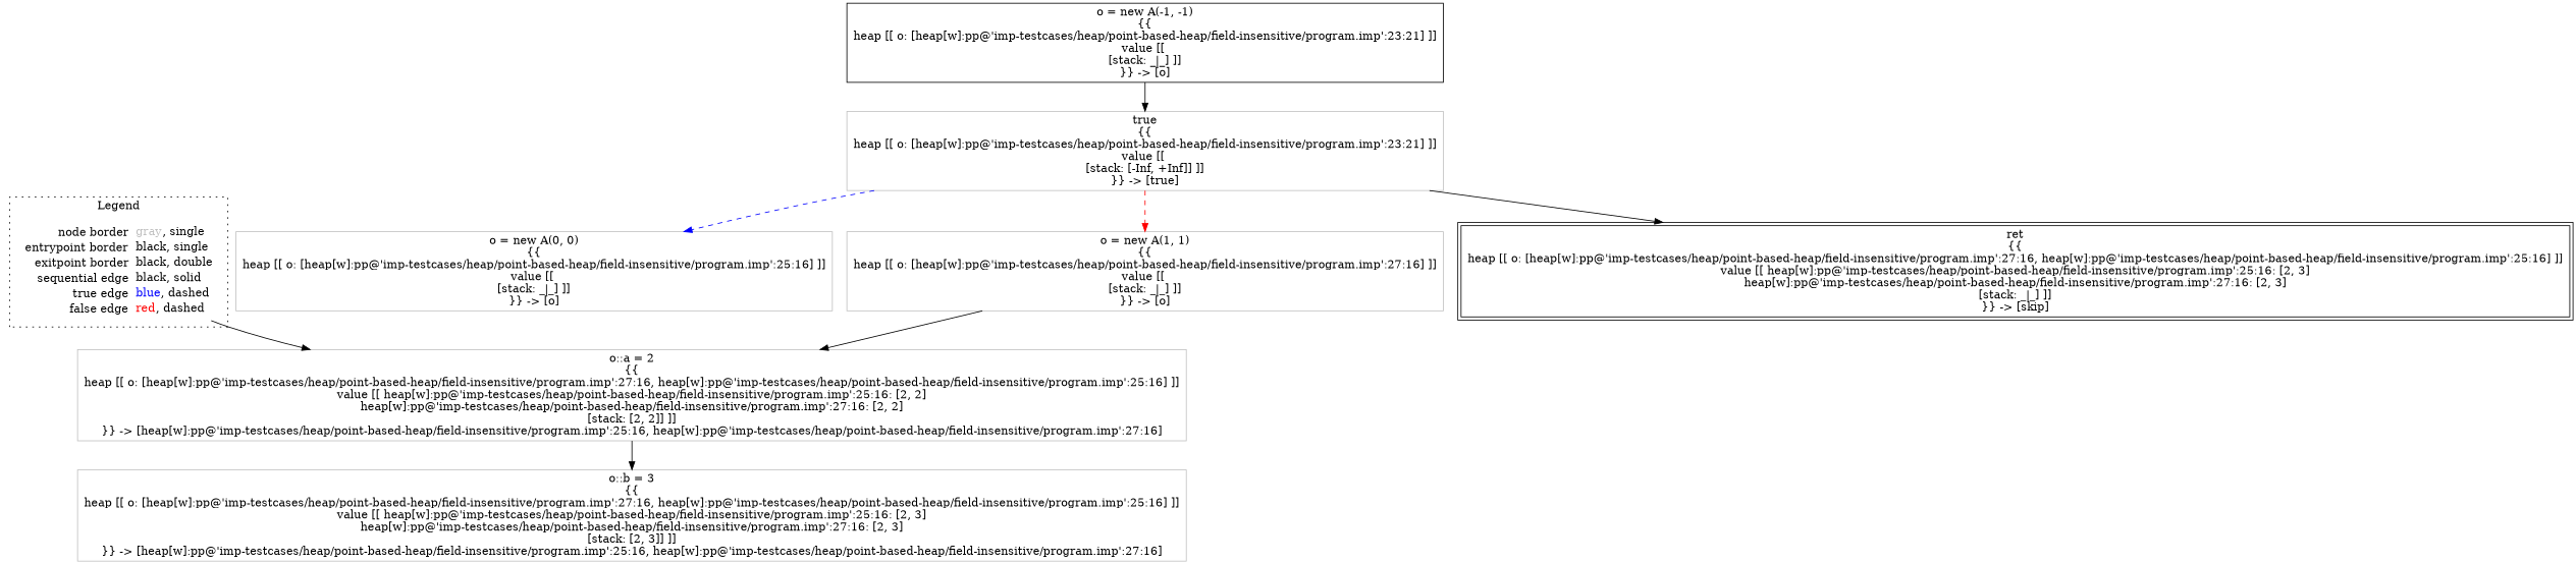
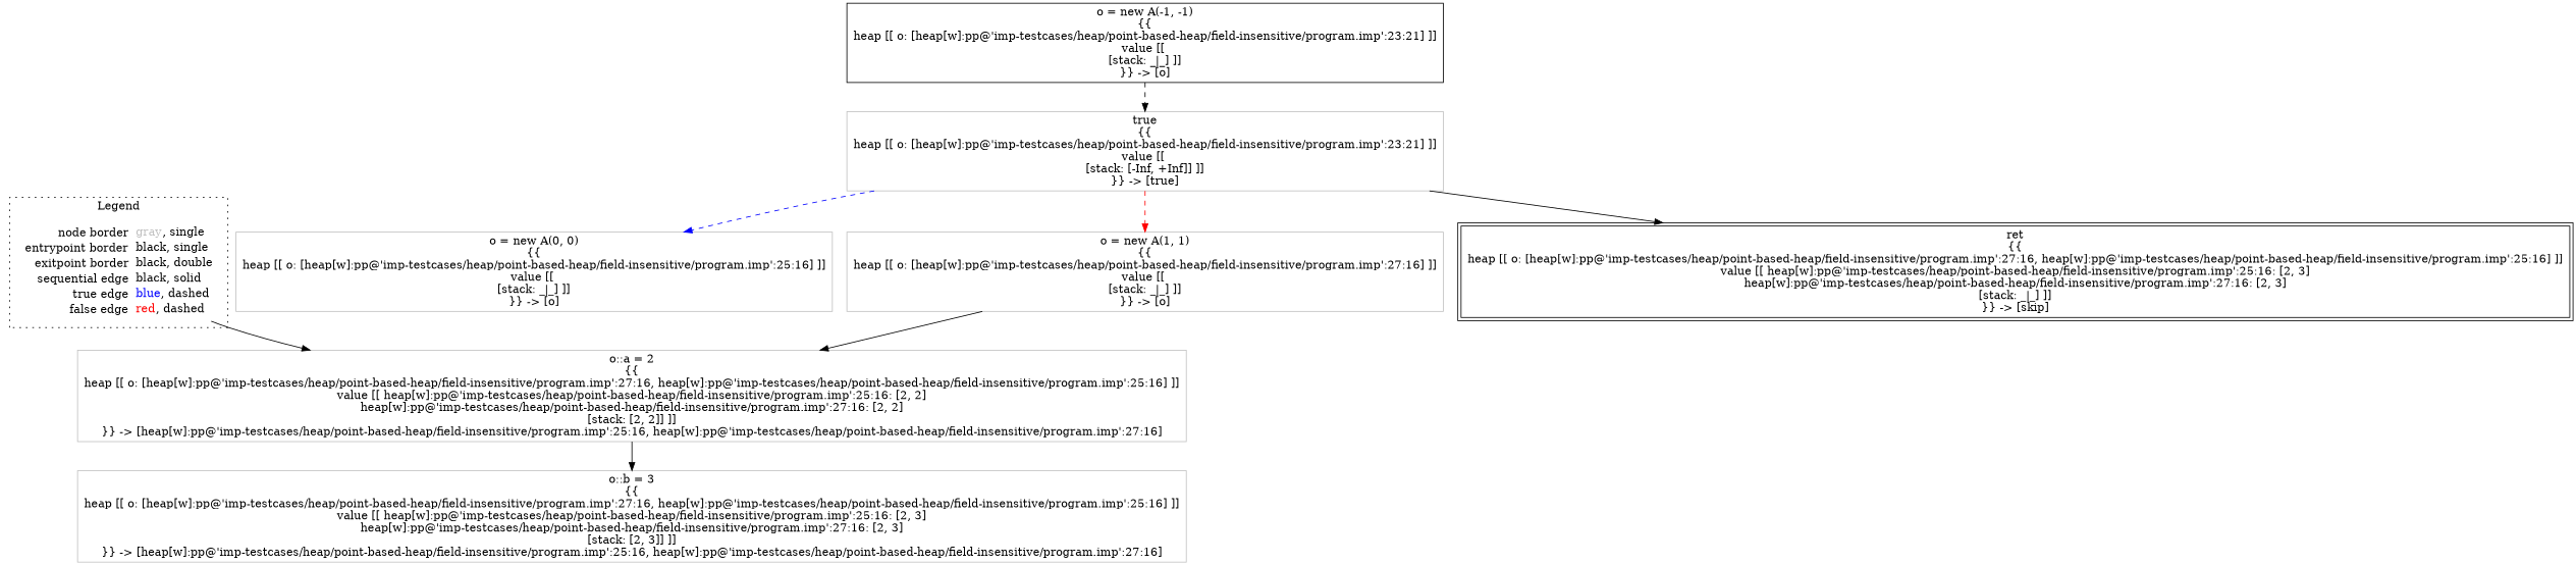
  digraph {
    node [shape=rect color=gray]
    edge [color=black]
    n1 [label=<<table border="0" cellpadding="2" cellspacing="0" cellborder="0"><tr><td align="right">node border&nbsp;</td><td align="left"><font color="gray">gray</font>, single</td></tr><tr><td align="right">entrypoint border&nbsp;</td><td align="left"><font color="black">black</font>, single</td></tr><tr><td align="right">exitpoint border&nbsp;</td><td align="left"><font color="black">black</font>, double</td></tr><tr><td align="right">sequential edge&nbsp;</td><td align="left"><font color="black">black</font>, solid</td></tr><tr><td align="right">true edge&nbsp;</td><td align="left"><font color="blue">blue</font>, dashed</td></tr><tr><td align="right">false edge&nbsp;</td><td align="left"><font color="red">red</font>, dashed</td></tr></table>> shape=plaintext color=""]
    n2 [label=<o::a = 2<BR/>{{<BR/>heap [[ o: [heap[w]:pp@'imp-testcases/heap/point-based-heap/field-insensitive/program.imp':27:16, heap[w]:pp@'imp-testcases/heap/point-based-heap/field-insensitive/program.imp':25:16] ]]<BR/>value [[ heap[w]:pp@'imp-testcases/heap/point-based-heap/field-insensitive/program.imp':25:16: [2, 2]<BR/>heap[w]:pp@'imp-testcases/heap/point-based-heap/field-insensitive/program.imp':27:16: [2, 2]<BR/>[stack: [2, 2]] ]]<BR/>}} -&gt; [heap[w]:pp@'imp-testcases/heap/point-based-heap/field-insensitive/program.imp':25:16, heap[w]:pp@'imp-testcases/heap/point-based-heap/field-insensitive/program.imp':27:16]>]
    n3 [color=black label=<o = new A(-1, -1)<BR/>{{<BR/>heap [[ o: [heap[w]:pp@'imp-testcases/heap/point-based-heap/field-insensitive/program.imp':23:21] ]]<BR/>value [[ <BR/>[stack: _|_] ]]<BR/>}} -&gt; [o]>]
    n4 [label=<true<BR/>{{<BR/>heap [[ o: [heap[w]:pp@'imp-testcases/heap/point-based-heap/field-insensitive/program.imp':23:21] ]]<BR/>value [[ <BR/>[stack: [-Inf, +Inf]] ]]<BR/>}} -&gt; [true]>]
    n5 [label=<o = new A(0, 0)<BR/>{{<BR/>heap [[ o: [heap[w]:pp@'imp-testcases/heap/point-based-heap/field-insensitive/program.imp':25:16] ]]<BR/>value [[ <BR/>[stack: _|_] ]]<BR/>}} -&gt; [o]>]
    n6 [label=<o = new A(1, 1)<BR/>{{<BR/>heap [[ o: [heap[w]:pp@'imp-testcases/heap/point-based-heap/field-insensitive/program.imp':27:16] ]]<BR/>value [[ <BR/>[stack: _|_] ]]<BR/>}} -&gt; [o]>]
    n7 [color=black label=<ret<BR/>{{<BR/>heap [[ o: [heap[w]:pp@'imp-testcases/heap/point-based-heap/field-insensitive/program.imp':27:16, heap[w]:pp@'imp-testcases/heap/point-based-heap/field-insensitive/program.imp':25:16] ]]<BR/>value [[ heap[w]:pp@'imp-testcases/heap/point-based-heap/field-insensitive/program.imp':25:16: [2, 3]<BR/>heap[w]:pp@'imp-testcases/heap/point-based-heap/field-insensitive/program.imp':27:16: [2, 3]<BR/>[stack: _|_] ]]<BR/>}} -&gt; [skip]> peripheries=2]
    n8 [label=<o::b = 3<BR/>{{<BR/>heap [[ o: [heap[w]:pp@'imp-testcases/heap/point-based-heap/field-insensitive/program.imp':27:16, heap[w]:pp@'imp-testcases/heap/point-based-heap/field-insensitive/program.imp':25:16] ]]<BR/>value [[ heap[w]:pp@'imp-testcases/heap/point-based-heap/field-insensitive/program.imp':25:16: [2, 3]<BR/>heap[w]:pp@'imp-testcases/heap/point-based-heap/field-insensitive/program.imp':27:16: [2, 3]<BR/>[stack: [2, 3]] ]]<BR/>}} -&gt; [heap[w]:pp@'imp-testcases/heap/point-based-heap/field-insensitive/program.imp':25:16, heap[w]:pp@'imp-testcases/heap/point-based-heap/field-insensitive/program.imp':27:16]>]
    subgraph cluster_1 {
      label=Legend
      style=dotted
      n1
    }
    n1 -> n2
    n2 -> n8
-   n3 -> n4
+   n3 -> n4 [style=dashed]
    n4 -> n5 [color=blue style=dashed]
    n4 -> n6 [color=red style=dashed]
    n4 -> n7
    n6 -> n2
  }
